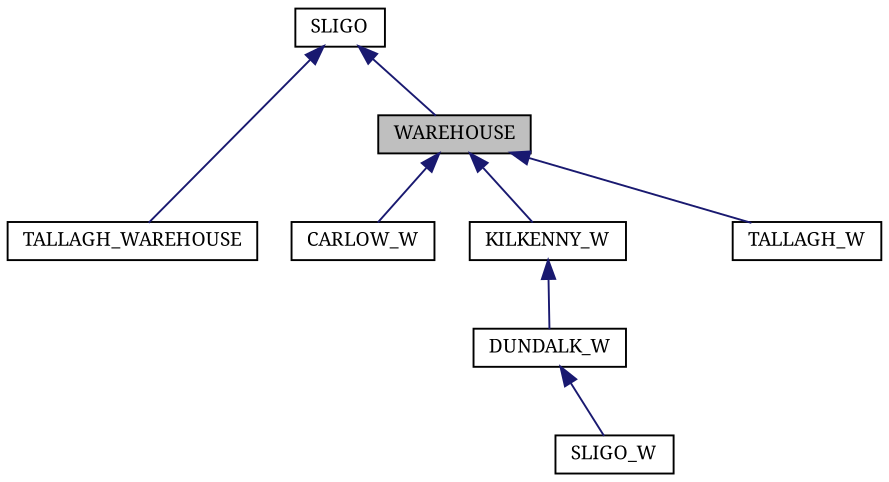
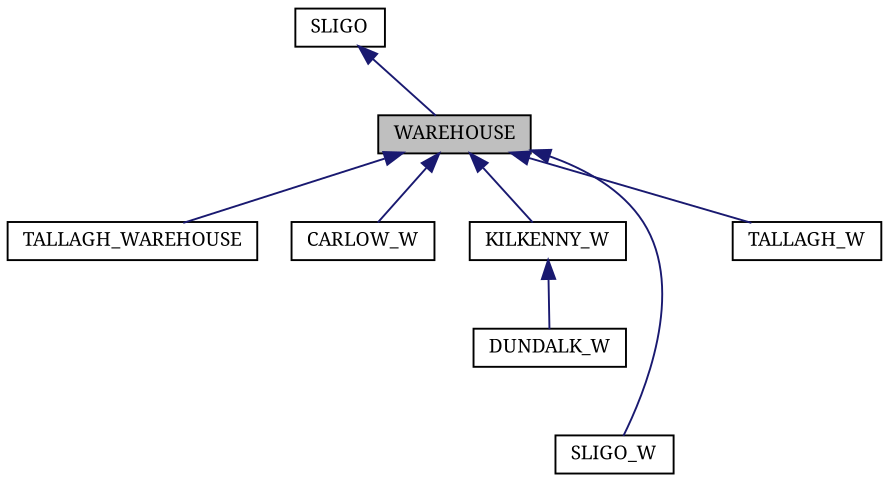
  digraph {
    fontname="Noto Serif"
    node [color=black fillcolor=white fontname="Noto Serif" fontsize=10 shape=record style=filled]
    edge [color=midnightblue dir=back fontname="Noto Serif" fontsize=10 labelfontname=Helvetica labelfontsize=10 style=solid]
    n1 [fillcolor=grey75 fontcolor=black height=0.2 label=WAREHOUSE width=0.4]
    n2 [height=0.2 label=CARLOW_W width=0.4]
    n3 [height=0.2 label=TALLAGH_WAREHOUSE width=0.4]
    n4 [height=0.2 label=KILKENNY_W width=0.4]
    n5 [height=0.2 label=SLIGO_W width=0.4]
    n6 [height=0.2 label=TALLAGH_W width=0.4]
    n7 [height=0.2 label=DUNDALK_W width=0.4]
    n8 [height=0.2 label=SLIGO width=0.4]
    n1 -> n2
-   n8 -> n3
+   n1 -> n3
    n1 -> n4
-   n7 -> n5
+   n1 -> n5
    n1 -> n6
    n4 -> n7
    n8 -> n1
  }
